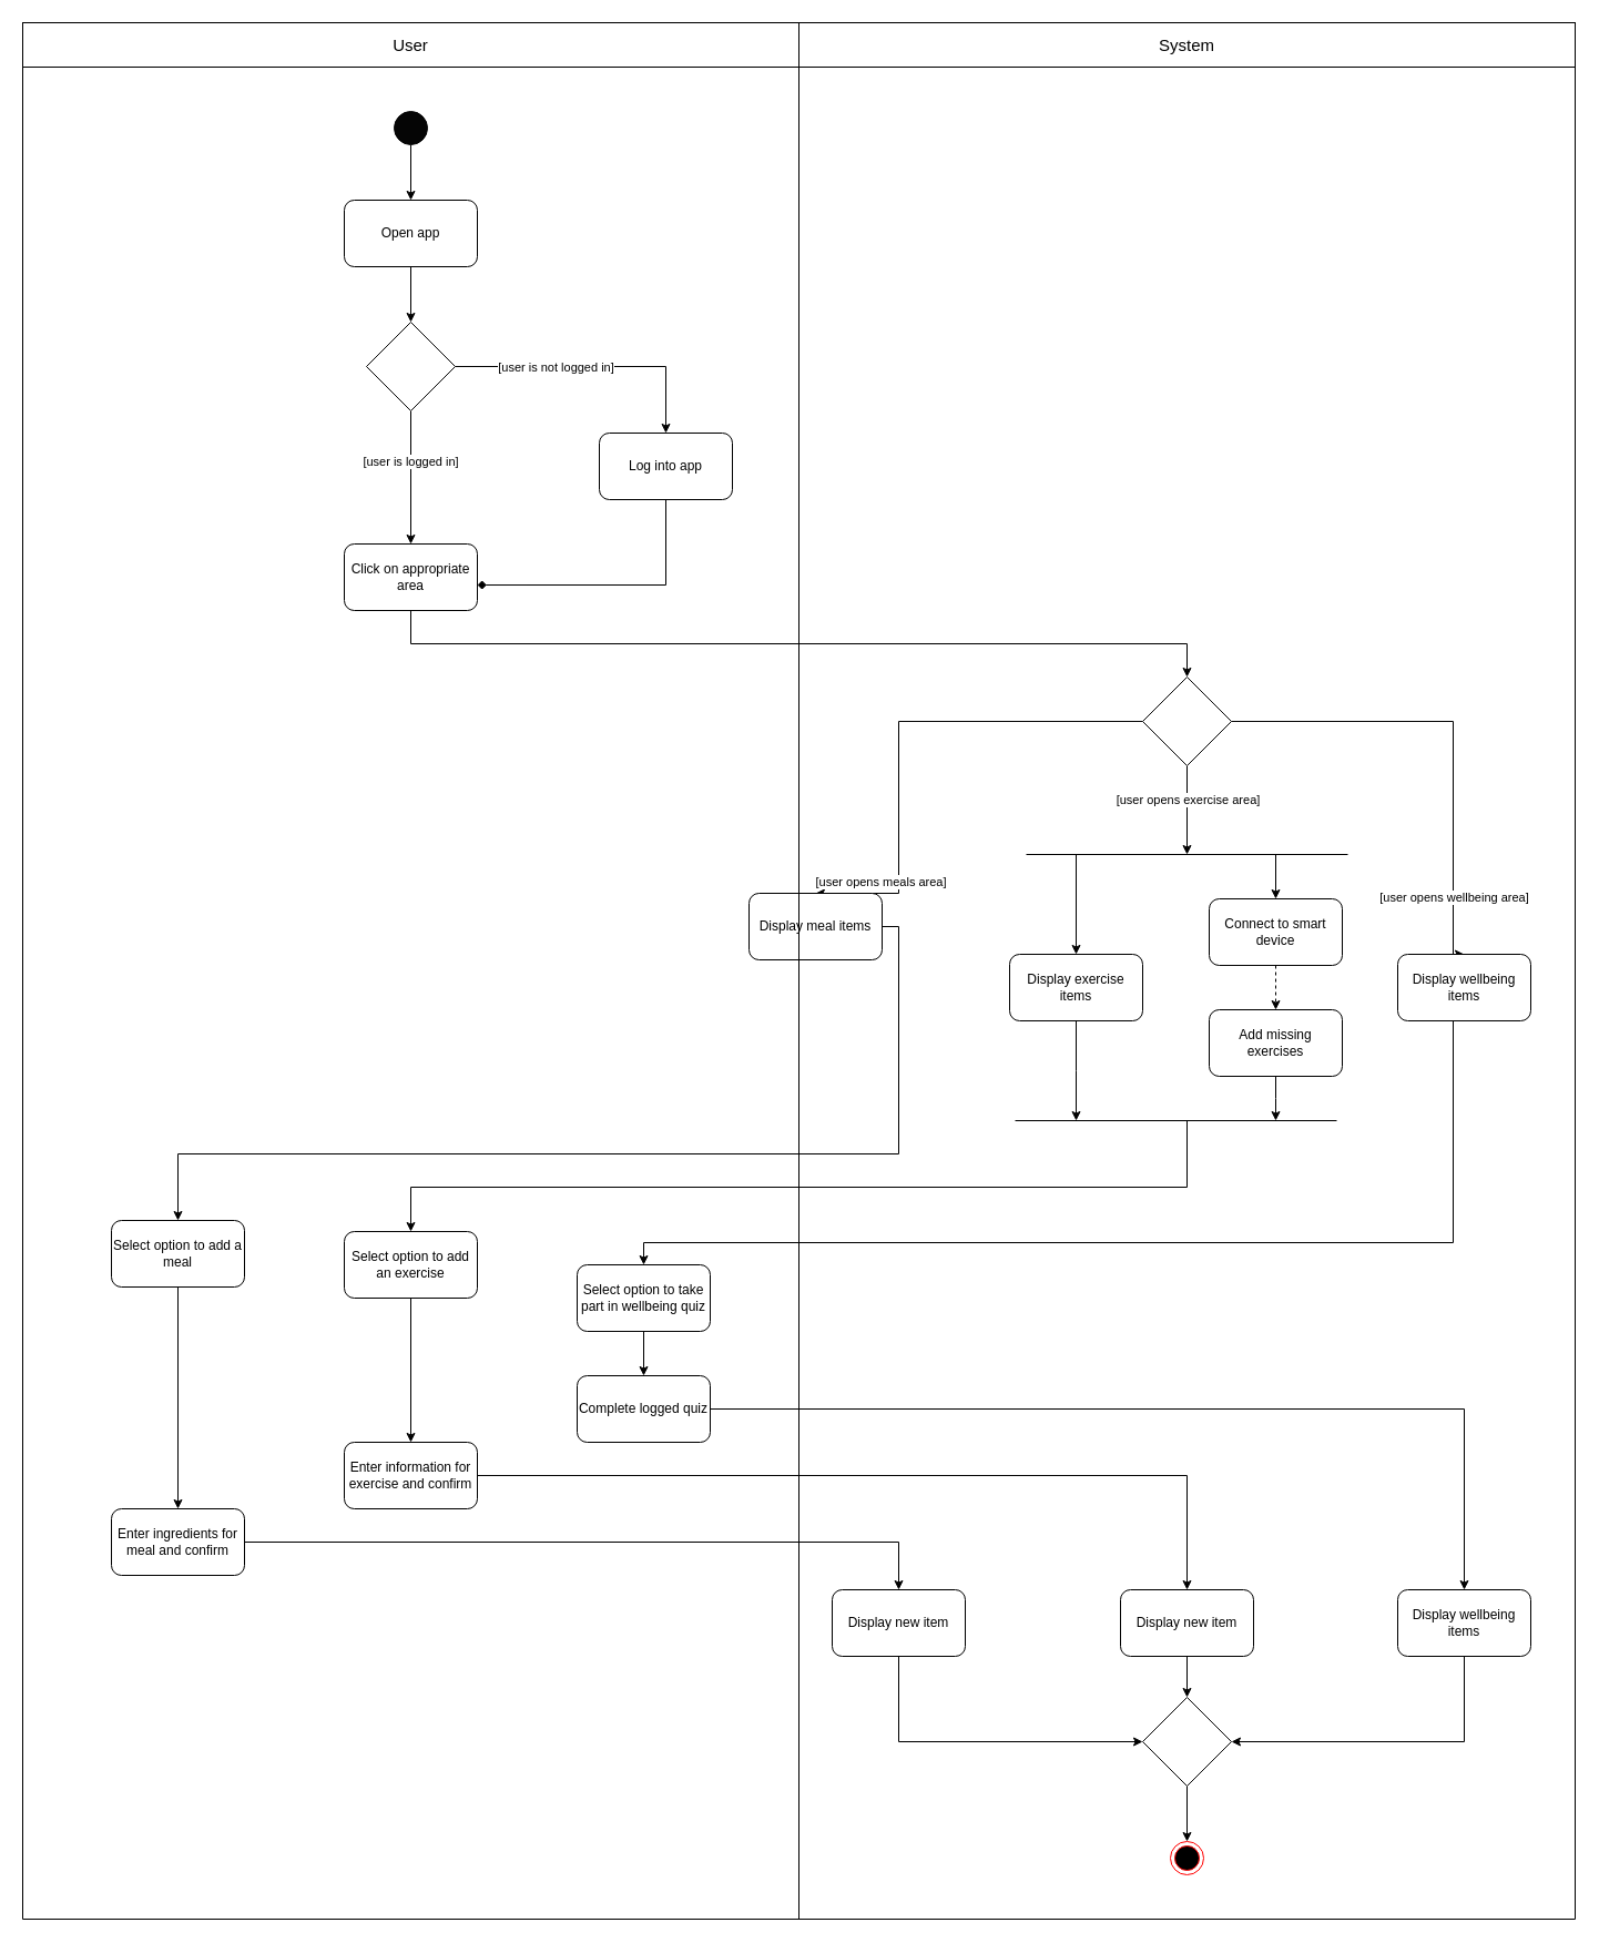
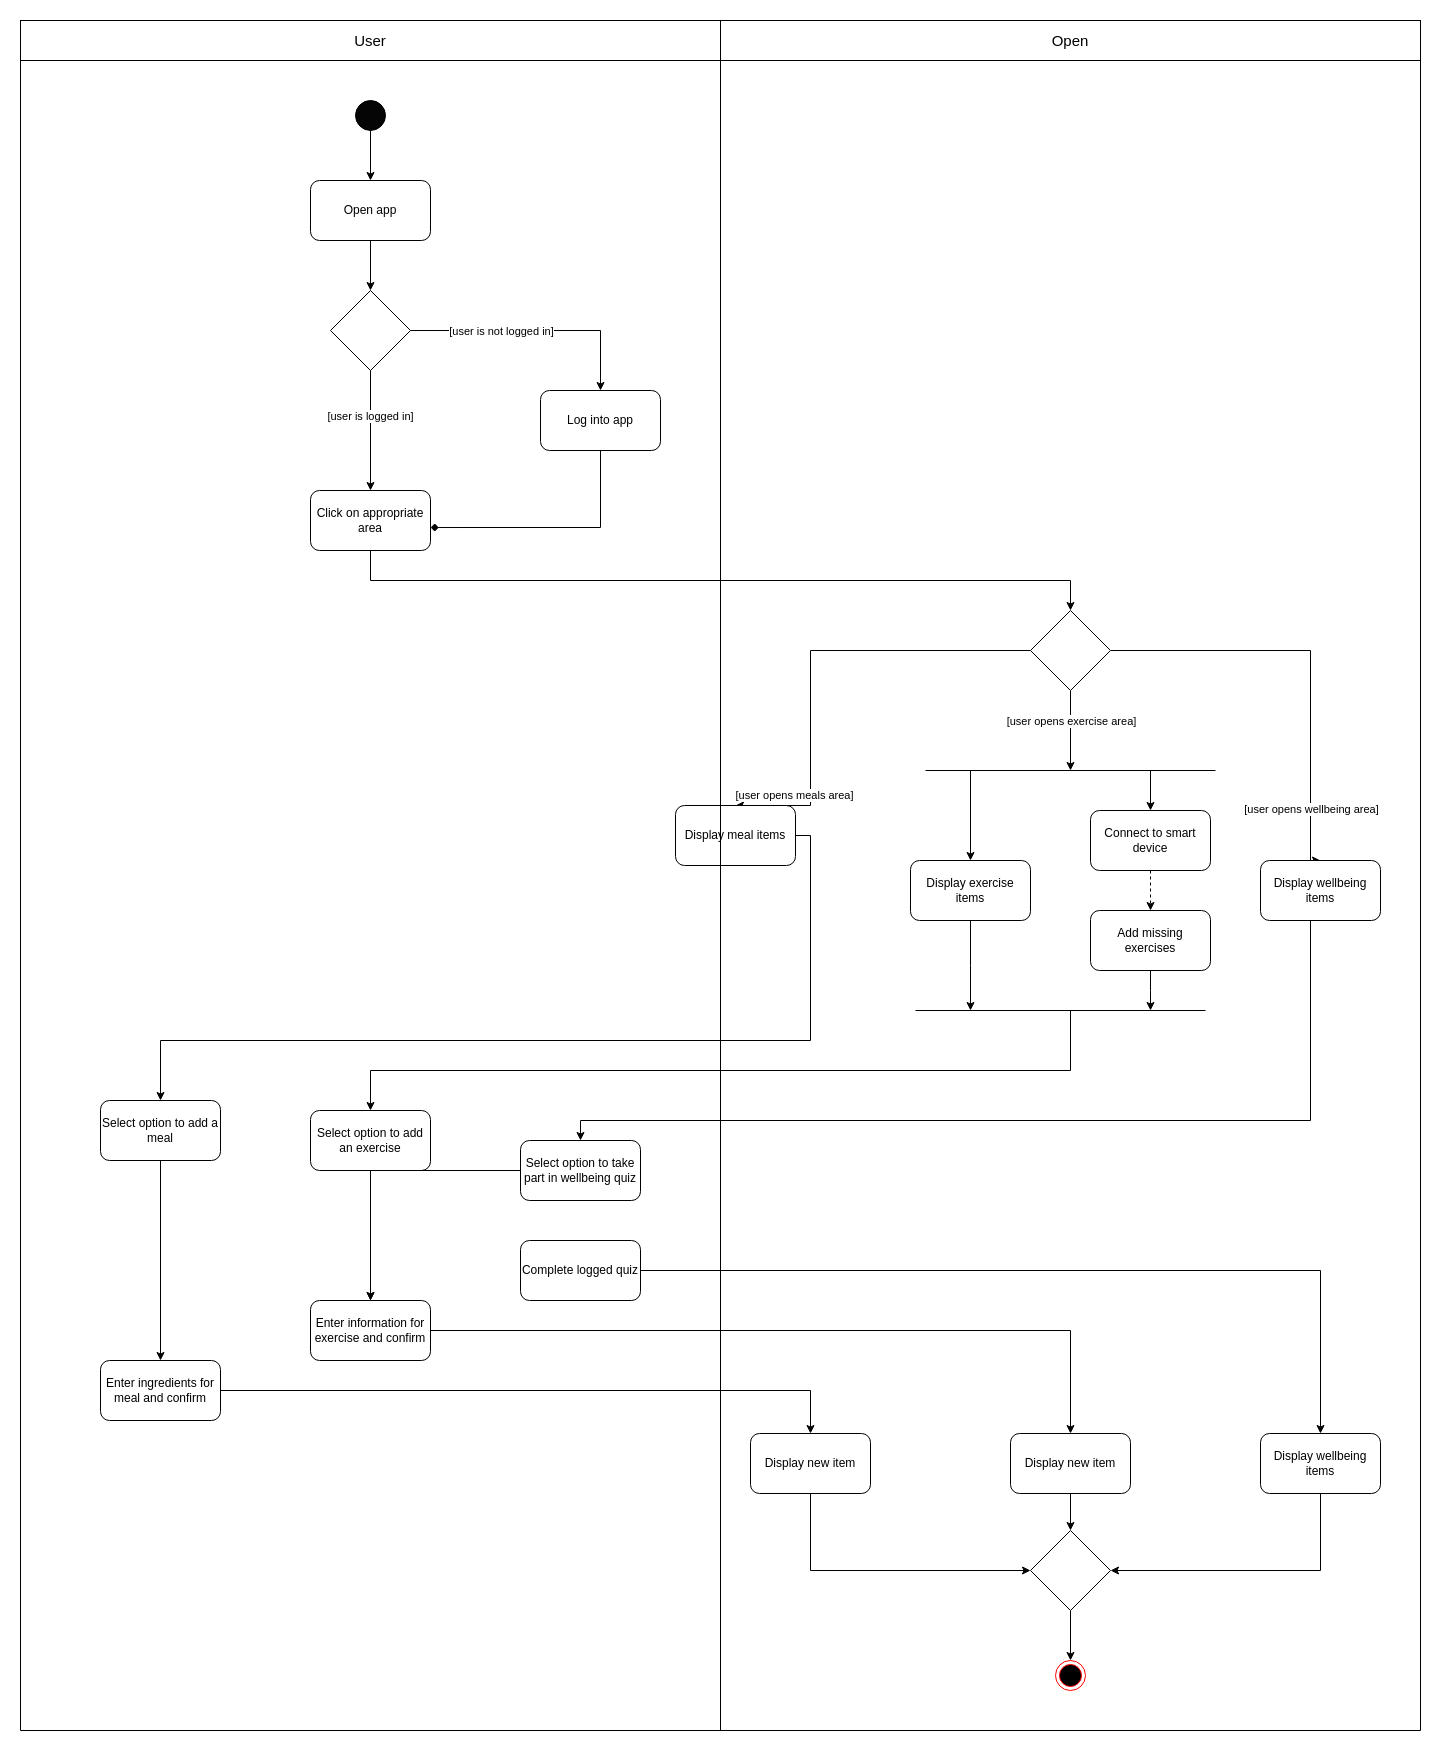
  <mxCell id="0" />
  <mxCell id="1" parent="0" />
  <mxCell id="2" value="" style="edgeStyle=orthogonalEdgeStyle;rounded=0;orthogonalLoop=1;jettySize=auto;html=1;" parent="1" source="3" target="9" edge="1"><mxGeometry relative="1" as="geometry" /></mxCell>
  <mxCell id="3" value="" style="ellipse;whiteSpace=wrap;html=1;direction=east;fillColor=#050505;" parent="1" vertex="1"><mxGeometry x="355" y="100" width="30" height="30" as="geometry" /></mxCell>
  <mxCell id="4" value="" style="edgeStyle=orthogonalEdgeStyle;rounded=0;orthogonalLoop=1;jettySize=auto;html=1;exitX=0.5;exitY=1;exitDx=0;exitDy=0;" parent="1" source="55" target="15" edge="1"><mxGeometry relative="1" as="geometry" /></mxCell>
  <mxCell id="5" value="[user is logged in]" style="edgeLabel;html=1;align=center;verticalAlign=middle;resizable=0;points=[];" parent="4" vertex="1" connectable="0"><mxGeometry x="-0.25" y="-1" relative="1" as="geometry"><mxPoint as="offset" /></mxGeometry></mxCell>
  <mxCell id="6" style="edgeStyle=orthogonalEdgeStyle;rounded=0;orthogonalLoop=1;jettySize=auto;html=1;entryX=0.5;entryY=0;entryDx=0;entryDy=0;exitX=1;exitY=0.5;exitDx=0;exitDy=0;" parent="1" source="55" target="53" edge="1"><mxGeometry relative="1" as="geometry" /></mxCell>
  <mxCell id="7" value="[user is not logged in]" style="edgeLabel;html=1;align=center;verticalAlign=middle;resizable=0;points=[];" parent="6" vertex="1" connectable="0"><mxGeometry x="-0.535" y="-2" relative="1" as="geometry"><mxPoint x="32" y="-2" as="offset" /></mxGeometry></mxCell>
  <mxCell id="8" style="edgeStyle=orthogonalEdgeStyle;rounded=0;orthogonalLoop=1;jettySize=auto;html=1;exitX=0.5;exitY=1;exitDx=0;exitDy=0;entryX=0.5;entryY=0;entryDx=0;entryDy=0;" edge="1" parent="1" source="9" target="55"><mxGeometry relative="1" as="geometry" /></mxCell>
  <mxCell id="9" value="Open app" style="rounded=1;whiteSpace=wrap;html=1;fillColor=#FFFFFF;" parent="1" vertex="1"><mxGeometry x="310" y="180" width="120" height="60" as="geometry" /></mxCell>
  <mxCell id="10" style="edgeStyle=orthogonalEdgeStyle;rounded=0;orthogonalLoop=1;jettySize=auto;html=1;entryX=0.5;entryY=0;entryDx=0;entryDy=0;exitX=0.5;exitY=1;exitDx=0;exitDy=0;" parent="1" source="15" target="30" edge="1"><mxGeometry relative="1" as="geometry"><mxPoint x="425" y="680" as="targetPoint" /><Array as="points"><mxPoint x="370" y="580" /><mxPoint x="1070" y="580" /></Array></mxGeometry></mxCell>
  <mxCell id="11" style="edgeStyle=orthogonalEdgeStyle;rounded=0;orthogonalLoop=1;jettySize=auto;html=1;entryX=0.5;entryY=0;entryDx=0;entryDy=0;exitX=0;exitY=0.5;exitDx=0;exitDy=0;" parent="1" source="30" target="17" edge="1"><mxGeometry relative="1" as="geometry"><Array as="points"><mxPoint x="810" y="650" /></Array></mxGeometry></mxCell>
  <mxCell id="12" value="[user opens meals area]" style="edgeLabel;html=1;align=center;verticalAlign=middle;resizable=0;points=[];" parent="11" vertex="1" connectable="0"><mxGeometry x="0.746" y="-1" relative="1" as="geometry"><mxPoint x="1" y="-10" as="offset" /></mxGeometry></mxCell>
  <mxCell id="13" style="edgeStyle=orthogonalEdgeStyle;rounded=0;orthogonalLoop=1;jettySize=auto;html=1;entryX=0.5;entryY=0;entryDx=0;entryDy=0;exitX=1;exitY=0.5;exitDx=0;exitDy=0;" parent="1" source="30" target="19" edge="1"><mxGeometry relative="1" as="geometry"><Array as="points"><mxPoint x="1310" y="650" /></Array></mxGeometry></mxCell>
  <mxCell id="14" value="[user opens wellbeing area]" style="edgeLabel;html=1;align=center;verticalAlign=middle;resizable=0;points=[];" parent="13" vertex="1" connectable="0"><mxGeometry x="0.746" y="-1" relative="1" as="geometry"><mxPoint x="1" y="-9" as="offset" /></mxGeometry></mxCell>
  <mxCell id="15" value="Click on appropriate area" style="rounded=1;whiteSpace=wrap;html=1;fillColor=#FFFFFF;" parent="1" vertex="1"><mxGeometry x="310" y="490" width="120" height="60" as="geometry" /></mxCell>
  <mxCell id="16" value="" style="edgeStyle=orthogonalEdgeStyle;rounded=0;orthogonalLoop=1;jettySize=auto;html=1;" parent="1" source="17" target="23" edge="1"><mxGeometry relative="1" as="geometry"><Array as="points"><mxPoint x="810" y="1040" /><mxPoint x="160" y="1040" /></Array></mxGeometry></mxCell>
  <mxCell id="17" value="Display meal items" style="rounded=1;whiteSpace=wrap;html=1;fillColor=#FFFFFF;" parent="1" vertex="1"><mxGeometry x="675" y="805" width="120" height="60" as="geometry" /></mxCell>
  <mxCell id="18" style="edgeStyle=orthogonalEdgeStyle;rounded=0;orthogonalLoop=1;jettySize=auto;html=1;entryX=0.5;entryY=0;entryDx=0;entryDy=0;" parent="1" source="19" target="47" edge="1"><mxGeometry relative="1" as="geometry"><Array as="points"><mxPoint x="1310" y="1120" /></Array></mxGeometry></mxCell>
  <mxCell id="19" value="Display wellbeing items" style="rounded=1;whiteSpace=wrap;html=1;fillColor=#FFFFFF;" parent="1" vertex="1"><mxGeometry x="1260" y="860" width="120" height="60" as="geometry" /></mxCell>
  <mxCell id="20" style="edgeStyle=orthogonalEdgeStyle;rounded=0;orthogonalLoop=1;jettySize=auto;html=1;" parent="1" source="21" edge="1"><mxGeometry relative="1" as="geometry"><mxPoint x="970" y="1010" as="targetPoint" /></mxGeometry></mxCell>
  <mxCell id="21" value="Display exercise items" style="rounded=1;whiteSpace=wrap;html=1;fillColor=#FFFFFF;" parent="1" vertex="1"><mxGeometry x="910" y="860" width="120" height="60" as="geometry" /></mxCell>
  <mxCell id="22" value="" style="edgeStyle=orthogonalEdgeStyle;rounded=0;orthogonalLoop=1;jettySize=auto;html=1;" parent="1" source="23" target="25" edge="1"><mxGeometry relative="1" as="geometry" /></mxCell>
  <mxCell id="23" value="Select option to add a meal" style="rounded=1;whiteSpace=wrap;html=1;fillColor=#FFFFFF;" parent="1" vertex="1"><mxGeometry x="100" y="1100" width="120" height="60" as="geometry" /></mxCell>
  <mxCell id="24" value="" style="edgeStyle=orthogonalEdgeStyle;rounded=0;orthogonalLoop=1;jettySize=auto;html=1;" parent="1" source="25" target="27" edge="1"><mxGeometry relative="1" as="geometry" /></mxCell>
  <mxCell id="25" value="Enter ingredients for meal and confirm" style="rounded=1;whiteSpace=wrap;html=1;fillColor=#FFFFFF;" parent="1" vertex="1"><mxGeometry x="100" y="1360" width="120" height="60" as="geometry" /></mxCell>
  <mxCell id="26" style="edgeStyle=orthogonalEdgeStyle;rounded=0;orthogonalLoop=1;jettySize=auto;html=1;exitX=0.5;exitY=1;exitDx=0;exitDy=0;entryX=0;entryY=0.5;entryDx=0;entryDy=0;" edge="1" parent="1" source="27" target="57"><mxGeometry relative="1" as="geometry" /></mxCell>
  <mxCell id="27" value="Display new item" style="rounded=1;whiteSpace=wrap;html=1;fillColor=#FFFFFF;" parent="1" vertex="1"><mxGeometry x="750" y="1433" width="120" height="60" as="geometry" /></mxCell>
  <mxCell id="28" style="edgeStyle=orthogonalEdgeStyle;rounded=0;orthogonalLoop=1;jettySize=auto;html=1;exitX=0.5;exitY=1;exitDx=0;exitDy=0;" parent="1" source="30" edge="1"><mxGeometry relative="1" as="geometry"><mxPoint x="1045" y="695" as="sourcePoint" /><mxPoint x="1070" y="770" as="targetPoint" /><Array as="points"><mxPoint x="1070" y="770" /></Array></mxGeometry></mxCell>
  <mxCell id="29" value="[user opens exercise area]" style="edgeLabel;html=1;align=center;verticalAlign=middle;resizable=0;points=[];" parent="28" vertex="1" connectable="0"><mxGeometry x="-0.602" y="-1" relative="1" as="geometry"><mxPoint x="1" y="14" as="offset" /></mxGeometry></mxCell>
  <mxCell id="30" value="" style="rhombus;whiteSpace=wrap;html=1;" parent="1" vertex="1"><mxGeometry x="1030" y="610" width="80" height="80" as="geometry" /></mxCell>
  <mxCell id="31" value="" style="edgeStyle=orthogonalEdgeStyle;rounded=0;orthogonalLoop=1;jettySize=auto;html=1;" parent="1" source="32" target="34" edge="1"><mxGeometry relative="1" as="geometry" /></mxCell>
  <mxCell id="32" value="Select option to add an exercise" style="rounded=1;whiteSpace=wrap;html=1;fillColor=#FFFFFF;" parent="1" vertex="1"><mxGeometry x="310" y="1110" width="120" height="60" as="geometry" /></mxCell>
  <mxCell id="33" style="edgeStyle=orthogonalEdgeStyle;rounded=0;orthogonalLoop=1;jettySize=auto;html=1;entryX=0.5;entryY=0;entryDx=0;entryDy=0;" parent="1" source="34" target="45" edge="1"><mxGeometry relative="1" as="geometry" /></mxCell>
  <mxCell id="34" value="Enter information for exercise and confirm" style="rounded=1;whiteSpace=wrap;html=1;fillColor=#FFFFFF;" parent="1" vertex="1"><mxGeometry x="310" y="1300" width="120" height="60" as="geometry" /></mxCell>
  <mxCell id="35" value="" style="edgeStyle=orthogonalEdgeStyle;rounded=0;orthogonalLoop=1;jettySize=auto;html=1;dashed=1;" parent="1" source="36" target="38" edge="1"><mxGeometry relative="1" as="geometry" /></mxCell>
  <mxCell id="36" value="Connect to smart device" style="rounded=1;whiteSpace=wrap;html=1;fillColor=#FFFFFF;" parent="1" vertex="1"><mxGeometry x="1090" y="810" width="120" height="60" as="geometry" /></mxCell>
  <mxCell id="37" style="edgeStyle=orthogonalEdgeStyle;rounded=0;orthogonalLoop=1;jettySize=auto;html=1;" parent="1" source="38" edge="1"><mxGeometry relative="1" as="geometry"><mxPoint x="1150" y="1010" as="targetPoint" /></mxGeometry></mxCell>
  <mxCell id="38" value="Add missing exercises" style="rounded=1;whiteSpace=wrap;html=1;fillColor=#FFFFFF;" parent="1" vertex="1"><mxGeometry x="1090" y="910" width="120" height="60" as="geometry" /></mxCell>
  <mxCell id="39" value="" style="endArrow=none;html=1;rounded=0;" parent="1" edge="1"><mxGeometry width="50" height="50" relative="1" as="geometry"><mxPoint x="925" y="770" as="sourcePoint" /><mxPoint x="1215" y="770" as="targetPoint" /></mxGeometry></mxCell>
  <mxCell id="40" value="" style="endArrow=classic;html=1;rounded=0;entryX=0.5;entryY=0;entryDx=0;entryDy=0;" parent="1" target="21" edge="1"><mxGeometry width="50" height="50" relative="1" as="geometry"><mxPoint x="970" y="770" as="sourcePoint" /><mxPoint x="1100" y="810" as="targetPoint" /></mxGeometry></mxCell>
  <mxCell id="41" value="" style="endArrow=classic;html=1;rounded=0;entryX=0.5;entryY=0;entryDx=0;entryDy=0;" parent="1" target="36" edge="1"><mxGeometry width="50" height="50" relative="1" as="geometry"><mxPoint x="1150" y="770" as="sourcePoint" /><mxPoint x="980" y="810" as="targetPoint" /></mxGeometry></mxCell>
  <mxCell id="42" value="" style="endArrow=none;html=1;rounded=0;" parent="1" edge="1"><mxGeometry width="50" height="50" relative="1" as="geometry"><mxPoint x="915" y="1010" as="sourcePoint" /><mxPoint x="1205" y="1010" as="targetPoint" /></mxGeometry></mxCell>
  <mxCell id="43" value="" style="endArrow=classic;html=1;rounded=0;entryX=0.5;entryY=0;entryDx=0;entryDy=0;" parent="1" target="32" edge="1"><mxGeometry width="50" height="50" relative="1" as="geometry"><mxPoint x="1070" y="1010" as="sourcePoint" /><mxPoint x="1070" y="1040" as="targetPoint" /><Array as="points"><mxPoint x="1070" y="1070" /><mxPoint x="370" y="1070" /></Array></mxGeometry></mxCell>
  <mxCell id="44" style="edgeStyle=orthogonalEdgeStyle;rounded=0;orthogonalLoop=1;jettySize=auto;html=1;exitX=0.5;exitY=1;exitDx=0;exitDy=0;entryX=0.5;entryY=0;entryDx=0;entryDy=0;" edge="1" parent="1" source="45" target="57"><mxGeometry relative="1" as="geometry" /></mxCell>
  <mxCell id="45" value="Display new item" style="rounded=1;whiteSpace=wrap;html=1;fillColor=#FFFFFF;" parent="1" vertex="1"><mxGeometry x="1010" y="1433" width="120" height="60" as="geometry" /></mxCell>
- <mxCell id="46" style="edgeStyle=orthogonalEdgeStyle;rounded=0;orthogonalLoop=1;jettySize=auto;html=1;entryX=0.5;entryY=0;entryDx=0;entryDy=0;" parent="1" source="47" target="49" edge="1"><mxGeometry relative="1" as="geometry" /></mxCell>
+ <mxCell id="46" style="edgeStyle=orthogonalEdgeStyle;rounded=0;orthogonalLoop=1;jettySize=auto;html=1;" parent="1" source="47" target="34" edge="1"><mxGeometry relative="1" as="geometry" /></mxCell>
  <mxCell id="47" value="Select option to take part in wellbeing quiz" style="rounded=1;whiteSpace=wrap;html=1;fillColor=#FFFFFF;" parent="1" vertex="1"><mxGeometry x="520" y="1140" width="120" height="60" as="geometry" /></mxCell>
  <mxCell id="48" style="edgeStyle=orthogonalEdgeStyle;rounded=0;orthogonalLoop=1;jettySize=auto;html=1;entryX=0.5;entryY=0;entryDx=0;entryDy=0;" parent="1" source="49" target="51" edge="1"><mxGeometry relative="1" as="geometry"><mxPoint x="1310" y="1310" as="targetPoint" /></mxGeometry></mxCell>
  <mxCell id="49" value="Complete logged quiz" style="rounded=1;whiteSpace=wrap;html=1;fillColor=#FFFFFF;" parent="1" vertex="1"><mxGeometry x="520" y="1240" width="120" height="60" as="geometry" /></mxCell>
  <mxCell id="50" style="edgeStyle=orthogonalEdgeStyle;rounded=0;orthogonalLoop=1;jettySize=auto;html=1;exitX=0.5;exitY=1;exitDx=0;exitDy=0;entryX=1;entryY=0.5;entryDx=0;entryDy=0;" edge="1" parent="1" source="51" target="57"><mxGeometry relative="1" as="geometry" /></mxCell>
  <mxCell id="51" value="Display wellbeing items" style="rounded=1;whiteSpace=wrap;html=1;fillColor=#FFFFFF;" parent="1" vertex="1"><mxGeometry x="1260" y="1433" width="120" height="60" as="geometry" /></mxCell>
  <mxCell id="52" style="edgeStyle=orthogonalEdgeStyle;rounded=0;orthogonalLoop=1;jettySize=auto;html=1;entryX=1;entryY=0.617;entryDx=0;entryDy=0;entryPerimeter=0;exitX=0.5;exitY=1;exitDx=0;exitDy=0;endArrow=diamond;" parent="1" source="53" target="15" edge="1"><mxGeometry relative="1" as="geometry"><Array as="points"><mxPoint x="600" y="527" /></Array></mxGeometry></mxCell>
  <mxCell id="53" value="Log into app" style="rounded=1;whiteSpace=wrap;html=1;fillColor=#FFFFFF;" parent="1" vertex="1"><mxGeometry x="540" y="390" width="120" height="60" as="geometry" /></mxCell>
  <mxCell id="54" value="" style="ellipse;html=1;shape=endState;fillColor=#000000;strokeColor=#ff0000;" parent="1" vertex="1"><mxGeometry x="1055" y="1660" width="30" height="30" as="geometry" /></mxCell>
  <mxCell id="55" value="" style="rhombus;whiteSpace=wrap;html=1;" vertex="1" parent="1"><mxGeometry x="330" y="290" width="80" height="80" as="geometry" /></mxCell>
  <mxCell id="56" style="edgeStyle=orthogonalEdgeStyle;rounded=0;orthogonalLoop=1;jettySize=auto;html=1;exitX=0.5;exitY=1;exitDx=0;exitDy=0;entryX=0.5;entryY=0;entryDx=0;entryDy=0;" edge="1" parent="1" source="57" target="54"><mxGeometry relative="1" as="geometry" /></mxCell>
  <mxCell id="57" value="" style="rhombus;whiteSpace=wrap;html=1;" vertex="1" parent="1"><mxGeometry x="1030" y="1530" width="80" height="80" as="geometry" /></mxCell>
  <mxCell id="58" value="" style="endArrow=none;html=1;rounded=0;" edge="1" parent="1"><mxGeometry width="50" height="50" relative="1" as="geometry"><mxPoint x="20" y="1730" as="sourcePoint" /><mxPoint x="20" y="60" as="targetPoint" /></mxGeometry></mxCell>
  <mxCell id="59" value="" style="endArrow=none;html=1;rounded=0;" edge="1" parent="1"><mxGeometry width="50" height="50" relative="1" as="geometry"><mxPoint x="720" y="1730" as="sourcePoint" /><mxPoint x="720" y="60" as="targetPoint" /></mxGeometry></mxCell>
  <mxCell id="60" value="User" style="text;html=1;strokeColor=default;fillColor=none;align=center;verticalAlign=middle;whiteSpace=wrap;rounded=0;fontSize=15;" vertex="1" parent="1"><mxGeometry x="20" y="20" width="700" height="40" as="geometry" /></mxCell>
- <mxCell id="61" value="System" style="text;html=1;strokeColor=default;fillColor=none;align=center;verticalAlign=middle;whiteSpace=wrap;rounded=0;fontSize=15;" vertex="1" parent="1"><mxGeometry x="720" y="20" width="700" height="40" as="geometry" /></mxCell>
+ <mxCell id="61" value="Open" style="text;html=1;strokeColor=default;fillColor=none;align=center;verticalAlign=middle;whiteSpace=wrap;rounded=0;fontSize=15;" vertex="1" parent="1"><mxGeometry x="720" y="20" width="700" height="40" as="geometry" /></mxCell>
  <mxCell id="62" value="" style="endArrow=none;html=1;rounded=0;" edge="1" parent="1"><mxGeometry width="50" height="50" relative="1" as="geometry"><mxPoint x="1420" y="1730" as="sourcePoint" /><mxPoint x="1420" y="54" as="targetPoint" /></mxGeometry></mxCell>
  <mxCell id="63" value="" style="endArrow=none;html=1;rounded=0;" edge="1" parent="1"><mxGeometry width="50" height="50" relative="1" as="geometry"><mxPoint x="20" y="1730" as="sourcePoint" /><mxPoint x="1420" y="1730" as="targetPoint" /></mxGeometry></mxCell>
